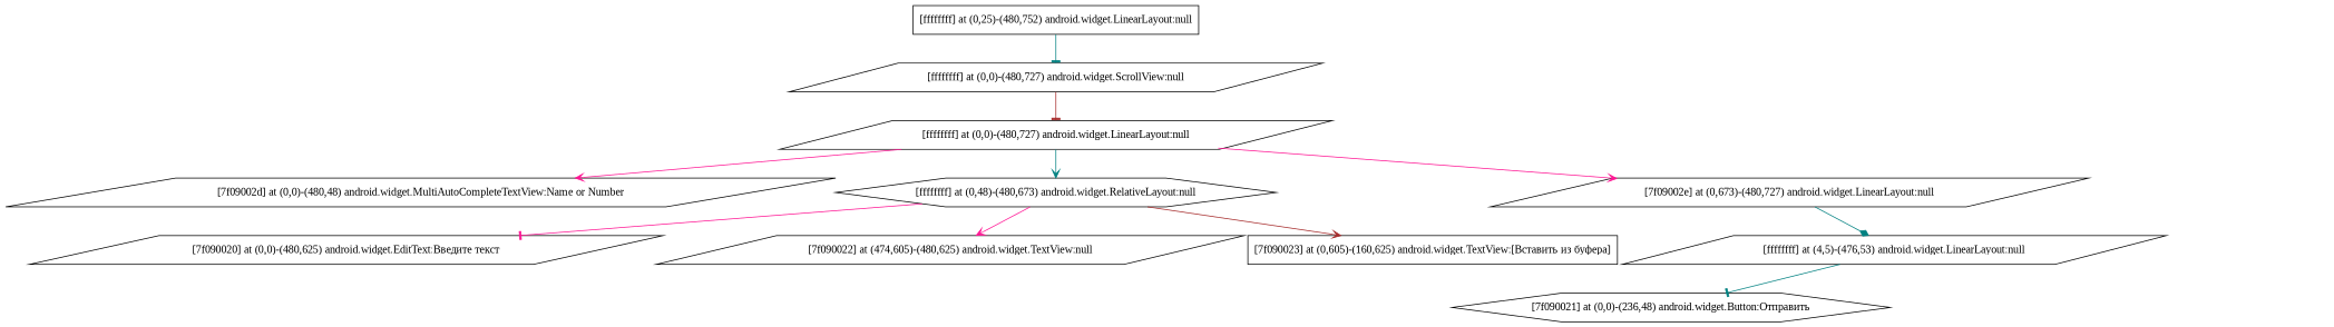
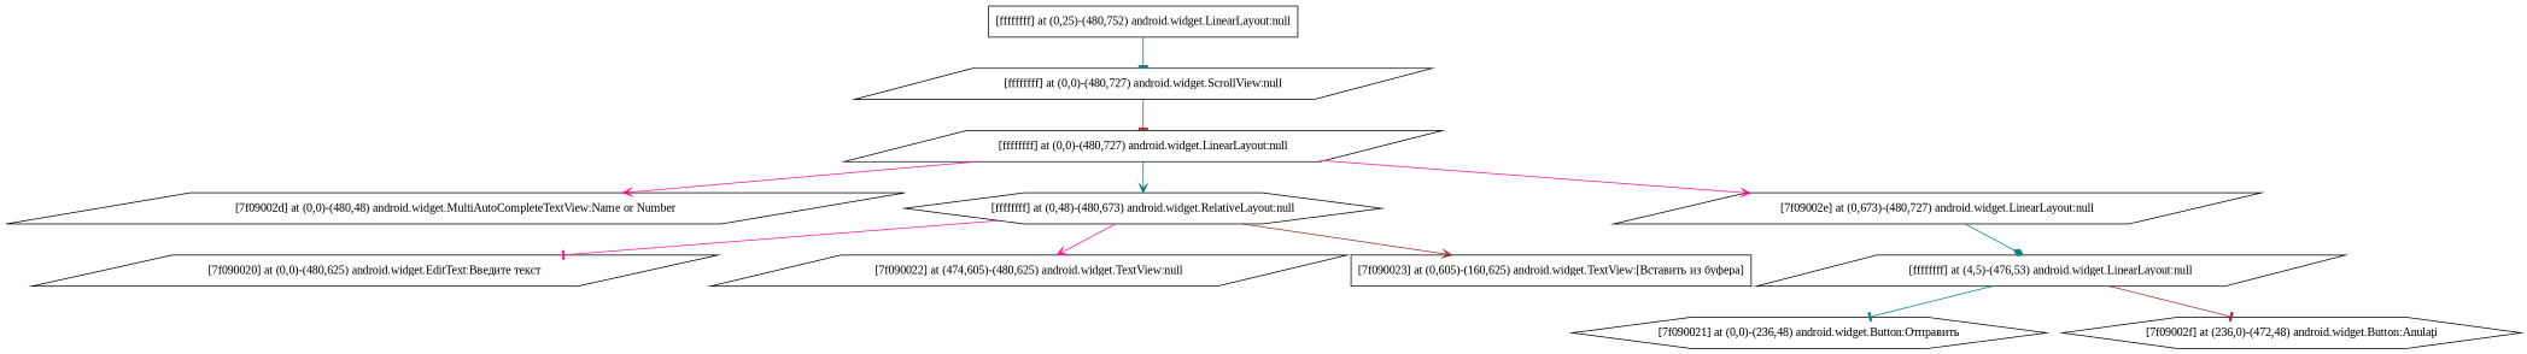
  strict digraph {
    fontname="Liberation Serif"
    node [shape=parallelogram fontname="Liberation Serif"]
    edge [color=teal arrowhead=tee fontname="Liberation Serif"]
    n1 [label="[ffffffff] at (0,25)-(480,752) android.widget.LinearLayout:null" shape=box]
    n2 [label="[ffffffff] at (0,0)-(480,727) android.widget.ScrollView:null"]
    n3 [label="[ffffffff] at (0,0)-(480,727) android.widget.LinearLayout:null"]
    n4 [label="[7f09002d] at (0,0)-(480,48) android.widget.MultiAutoCompleteTextView:Name or Number"]
    n5 [label="[ffffffff] at (0,48)-(480,673) android.widget.RelativeLayout:null" shape=hexagon]
    n6 [label="[7f09002e] at (0,673)-(480,727) android.widget.LinearLayout:null"]
    n7 [label="[7f090020] at (0,0)-(480,625) android.widget.EditText:Введите текст"]
    n8 [label="[7f090022] at (474,605)-(480,625) android.widget.TextView:null"]
    n9 [label="[7f090023] at (0,605)-(160,625) android.widget.TextView:[Вставить из буфера]" shape=box]
    n10 [label="[ffffffff] at (4,5)-(476,53) android.widget.LinearLayout:null"]
    n11 [label="[7f090021] at (0,0)-(236,48) android.widget.Button:Отправить" shape=hexagon]
+   n12 [label="[7f09002f] at (236,0)-(472,48) android.widget.Button:Anulaţi" shape=hexagon]
    n1 -> n2
    n2 -> n3 [color=brown]
    n3 -> n4 [color=deeppink arrowhead=vee]
    n3 -> n5 [arrowhead=vee]
    n3 -> n6 [color=deeppink arrowhead=vee]
    n5 -> n7 [color=deeppink]
    n5 -> n8 [color=deeppink arrowhead=vee]
    n5 -> n9 [color=brown arrowhead=vee]
    n6 -> n10 [arrowhead=diamond]
    n10 -> n11
+   n10 -> n12 [color=brown]
  }
